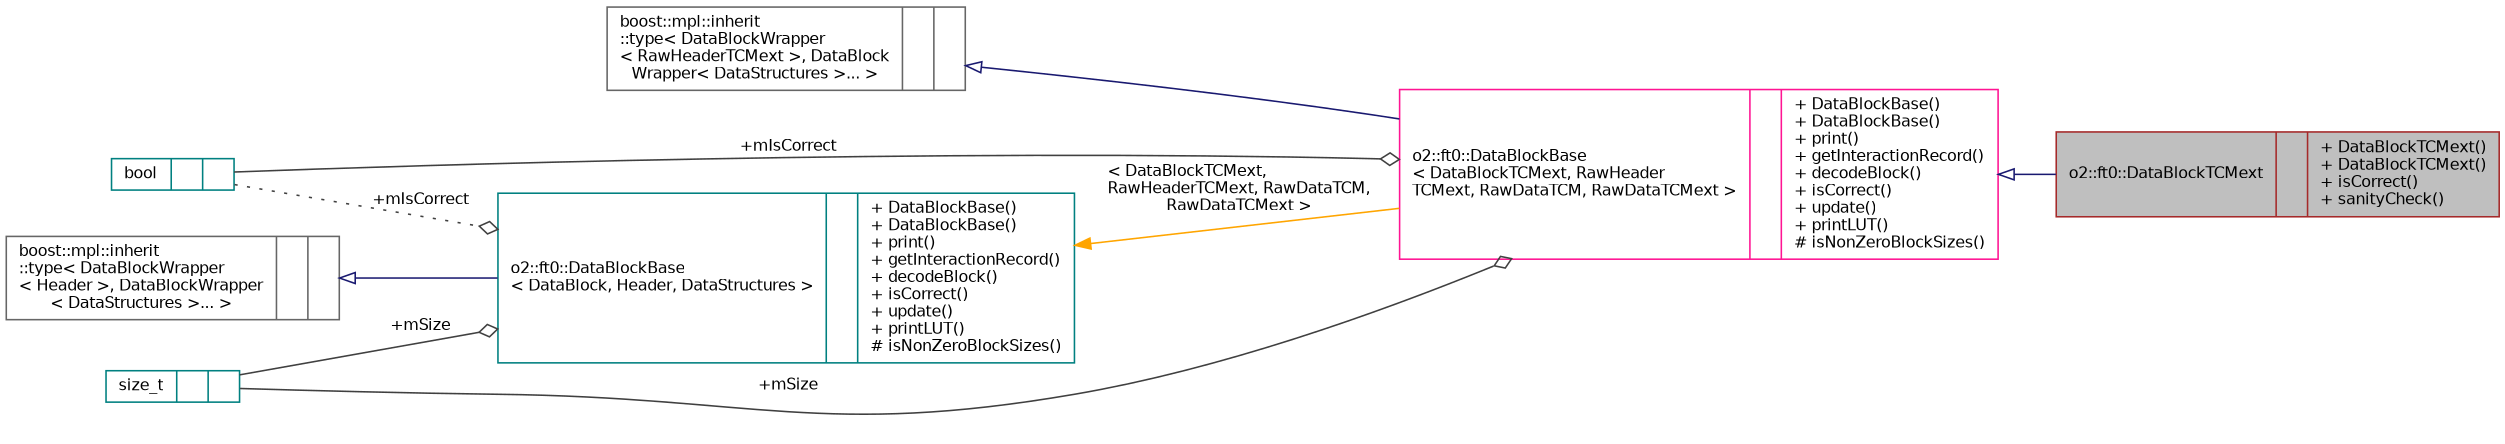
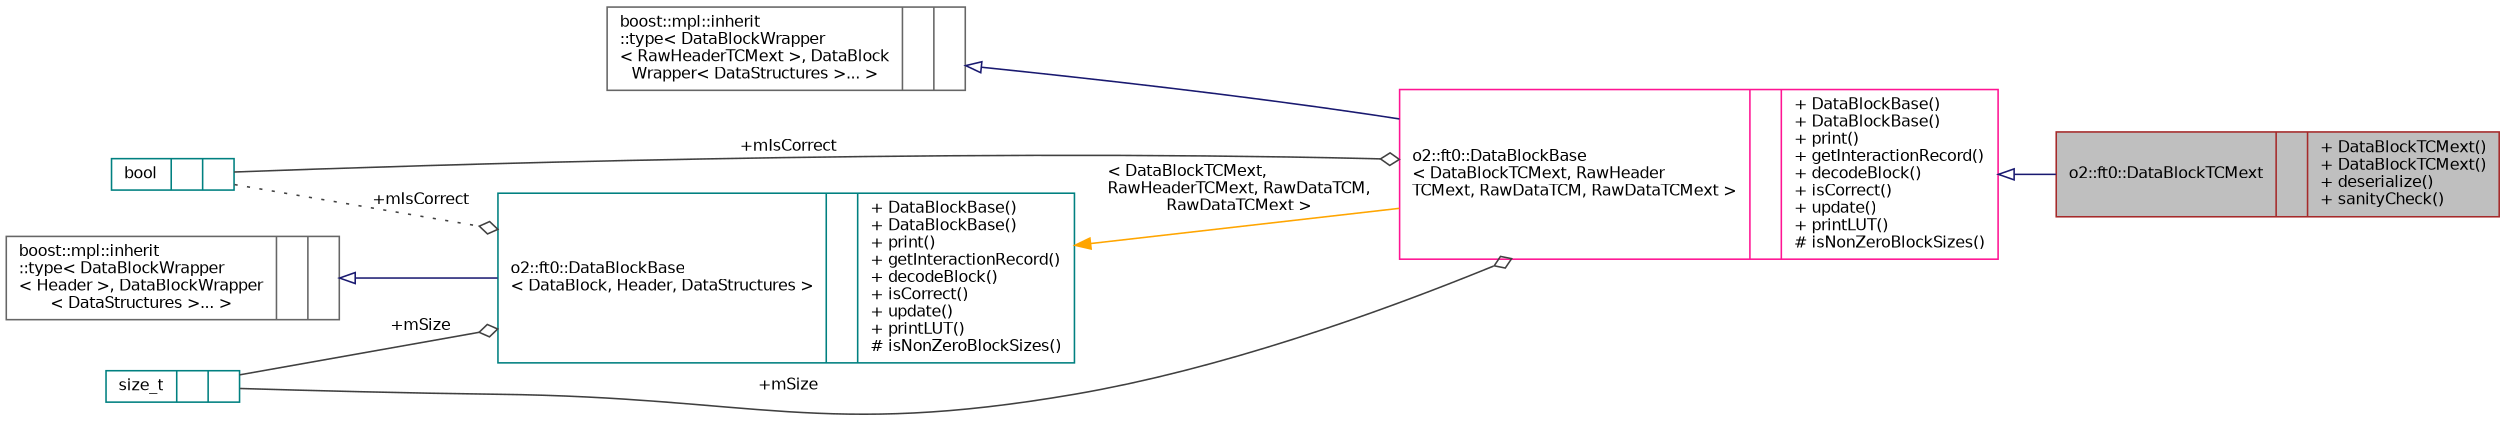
  digraph {
    rankdir=LR
    node [color=teal fontname=Helvetica fontsize=10 shape=record]
    edge [color=grey25 fontname=Helvetica fontsize=10 labelfontname=Helvetica labelfontsize=10 style=solid]
-   n1 [color=brown fillcolor=grey75 fontcolor=black height=0.2 label="{o2::ft0::DataBlockTCMext\n||+ DataBlockTCMext()\l+ DataBlockTCMext()\l+ isCorrect()\l+ sanityCheck()\l}" style=filled width=0.4]
+   n1 [color=brown fillcolor=grey75 fontcolor=black height=0.2 label="{o2::ft0::DataBlockTCMext\n||+ DataBlockTCMext()\l+ DataBlockTCMext()\l+ deserialize()\l+ sanityCheck()\l}" style=filled width=0.4]
    n2 [color=deeppink height=0.2 label="{o2::ft0::DataBlockBase\l\< DataBlockTCMext, RawHeader\lTCMext, RawDataTCM, RawDataTCMext \>\n||+ DataBlockBase()\l+ DataBlockBase()\l+ print()\l+ getInteractionRecord()\l+ decodeBlock()\l+ isCorrect()\l+ update()\l+ printLUT()\l# isNonZeroBlockSizes()\l}" width=0.4]
    n3 [color=gray40 height=0.2 label="{boost::mpl::inherit\l::type\< DataBlockWrapper\l\< RawHeaderTCMext \>, DataBlock\lWrapper\< DataStructures \>... \>\n||}" width=0.4]
    n4 [height=0.2 label="{size_t\n||}" width=0.4]
    n5 [height=0.2 label="{o2::ft0::DataBlockBase\l\< DataBlock, Header, DataStructures \>\n||+ DataBlockBase()\l+ DataBlockBase()\l+ print()\l+ getInteractionRecord()\l+ decodeBlock()\l+ isCorrect()\l+ update()\l+ printLUT()\l# isNonZeroBlockSizes()\l}" width=0.4]
    n6 [height=0.2 label="{bool\n||}" width=0.4]
    n7 [color=gray40 height=0.2 label="{boost::mpl::inherit\l::type\< DataBlockWrapper\l\< Header \>, DataBlockWrapper\l\< DataStructures \>... \>\n||}" width=0.4]
    n2 -> n1 [arrowtail=onormal color=midnightblue dir=back]
    n3 -> n2 [arrowtail=onormal color=midnightblue dir=back]
    n4 -> n2 [arrowhead=odiamond label=" +mSize"]
    n4 -> n5 [arrowhead=odiamond label=" +mSize"]
    n5 -> n2 [color=orange dir=back label=" \< DataBlockTCMext,\l RawHeaderTCMext, RawDataTCM,\l RawDataTCMext \>"]
    n6 -> n2 [arrowhead=odiamond label=" +mIsCorrect"]
    n6 -> n5 [arrowhead=odiamond label=" +mIsCorrect" style=dotted]
    n7 -> n5 [arrowtail=onormal color=midnightblue dir=back]
  }
